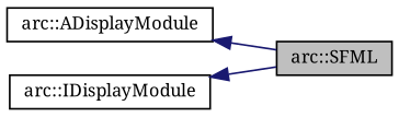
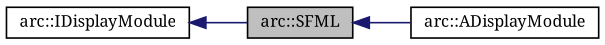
  digraph {
    fontname="Noto Serif"
    rankdir=LR
    node [color=black fillcolor=white fontname="Noto Serif" fontsize=10 shape=record style=filled]
    edge [color=midnightblue dir=back fontname="Noto Serif" fontsize=10 labelfontname=Helvetica labelfontsize=10 style=solid]
    n1 [fillcolor=grey75 fontcolor=black height=0.2 label="arc::SFML" width=0.4]
    n2 [height=0.2 label="arc::ADisplayModule" width=0.4]
    n3 [height=0.2 label="arc::IDisplayModule" width=0.4]
-   n2 -> n1
+   n1 -> n2
    n3 -> n1
  }
